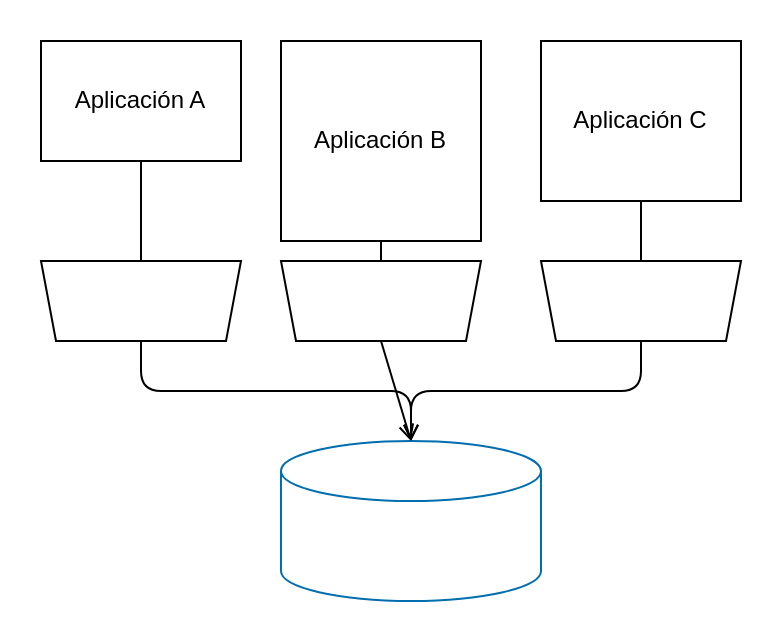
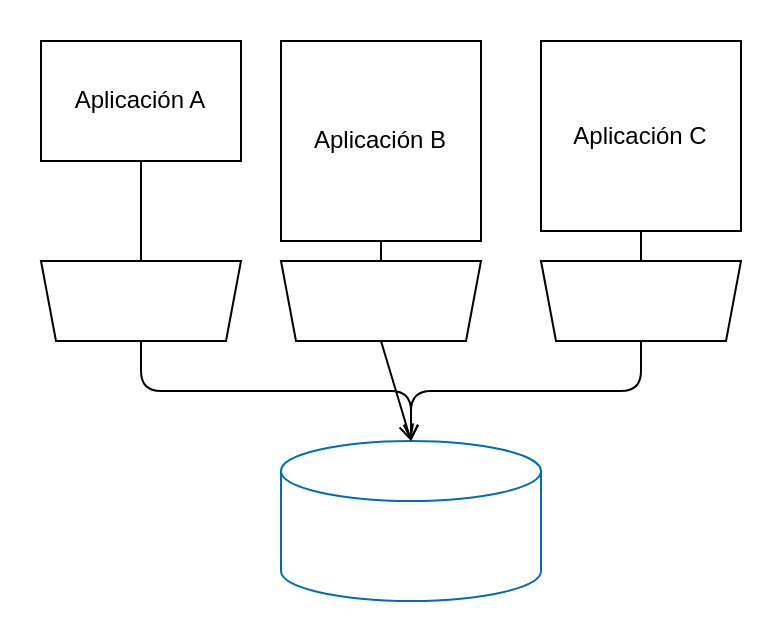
  <mxCell id="0" />
  <mxCell id="1" parent="0" />
  <mxCell id="2" value="Aplicación A" style="rounded=0;whiteSpace=wrap;html=1;strokeColor=light-dark(#000000,#006EAF);fontColor=light-dark(#000000,#006EAF);fillColor=none;direction=south;" parent="1" vertex="1"><mxGeometry x="20" y="20" width="100" height="60" as="geometry" /></mxCell>
  <mxCell id="3" value="Aplicación B" style="rounded=0;whiteSpace=wrap;html=1;strokeColor=light-dark(#000000,#006EAF);fontColor=light-dark(#000000,#006EAF);fillColor=none;direction=south;" parent="1" vertex="1"><mxGeometry x="140" y="20" width="100" height="100" as="geometry" /></mxCell>
  <mxCell id="4" value="" style="edgeStyle=orthogonalEdgeStyle;html=1;endArrow=open;endFill=0;strokeColor=light-dark(#000000,#006EAF);fontColor=light-dark(#000000,#006EAF);exitX=0.5;exitY=1;exitDx=0;exitDy=0;entryX=0.5;entryY=0;entryDx=0;entryDy=0;entryPerimeter=0;" parent="1" source="9" target="10" edge="1"><mxGeometry relative="1" as="geometry"><mxPoint x="245" y="228.784" as="sourcePoint" /><mxPoint x="330.755" y="200.971" as="targetPoint" /></mxGeometry></mxCell>
  <mxCell id="5" value="" style="edgeStyle=orthogonalEdgeStyle;html=1;endArrow=open;endFill=0;strokeColor=light-dark(#000000,#006EAF);fontColor=light-dark(#000000,#006EAF);exitX=0.5;exitY=1;exitDx=0;exitDy=0;" parent="1" source="6" target="10" edge="1"><mxGeometry relative="1" as="geometry"><mxPoint x="151.25" y="210" as="targetPoint" /></mxGeometry></mxCell>
  <mxCell id="6" value="" style="verticalLabelPosition=middle;verticalAlign=middle;html=1;shape=trapezoid;perimeter=trapezoidPerimeter;whiteSpace=wrap;size=0.075;arcSize=10;flipV=1;labelPosition=center;align=center;rotation=0;strokeColor=light-dark(#000000,#006EAF);fontColor=light-dark(#000000,#006EAF);fillColor=none;" parent="1" vertex="1"><mxGeometry x="20" y="130" width="100" height="40" as="geometry" /></mxCell>
- <mxCell id="7" value="Aplicación C" style="rounded=0;whiteSpace=wrap;html=1;strokeColor=light-dark(#000000,#006EAF);fontColor=light-dark(#000000,#006EAF);fillColor=none;direction=south;" vertex="1" parent="1"><mxGeometry x="270" y="20" width="100" height="80" as="geometry" /></mxCell>
+ <mxCell id="7" value="Aplicación C" style="rounded=0;whiteSpace=wrap;html=1;strokeColor=light-dark(#000000,#006EAF);fontColor=light-dark(#000000,#006EAF);fillColor=none;direction=south;" vertex="1" parent="1"><mxGeometry x="270" y="20" width="100" height="95" as="geometry" /></mxCell>
  <mxCell id="8" value="" style="verticalLabelPosition=middle;verticalAlign=middle;html=1;shape=trapezoid;perimeter=trapezoidPerimeter;whiteSpace=wrap;size=0.075;arcSize=10;flipV=1;labelPosition=center;align=center;rotation=0;strokeColor=light-dark(#000000,#006EAF);fontColor=light-dark(#000000,#006EAF);fillColor=none;" vertex="1" parent="1"><mxGeometry x="140" y="130" width="100" height="40" as="geometry" /></mxCell>
  <mxCell id="9" value="" style="verticalLabelPosition=middle;verticalAlign=middle;html=1;shape=trapezoid;perimeter=trapezoidPerimeter;whiteSpace=wrap;size=0.075;arcSize=10;flipV=1;labelPosition=center;align=center;rotation=0;strokeColor=light-dark(#000000,#006EAF);fontColor=light-dark(#000000,#006EAF);fillColor=none;" vertex="1" parent="1"><mxGeometry x="270" y="130" width="100" height="40" as="geometry" /></mxCell>
  <mxCell id="10" value="Base de datos compartida" style="shape=cylinder3;whiteSpace=wrap;html=1;boundedLbl=1;backgroundOutline=1;size=15;fillColor=none;fontColor=light-dark(#FFFFFF,#006EAF);strokeColor=light-dark(#006EAF,#006EAF);" vertex="1" parent="1"><mxGeometry x="140" y="220" width="130" height="80" as="geometry" /></mxCell>
  <mxCell id="11" value="" style="edgeStyle=none;html=1;endArrow=open;endFill=0;strokeColor=light-dark(#000000,#006EAF);fontColor=light-dark(#000000,#006EAF);exitX=0.5;exitY=1;exitDx=0;exitDy=0;entryX=0.5;entryY=0;entryDx=0;entryDy=0;entryPerimeter=0;" edge="1" parent="1" source="8" target="10"><mxGeometry relative="1" as="geometry"><mxPoint x="330" y="175" as="sourcePoint" /><mxPoint x="200" y="230" as="targetPoint" /></mxGeometry></mxCell>
  <mxCell id="12" value="" style="edgeStyle=none;html=1;endArrow=none;endFill=0;strokeColor=light-dark(#000000,#006EAF);fontColor=none;noLabel=1;" edge="1" parent="1" source="2" target="6"><mxGeometry relative="1" as="geometry"><mxPoint x="200" y="190" as="sourcePoint" /><mxPoint x="200" y="230" as="targetPoint" /><Array as="points" /></mxGeometry></mxCell>
  <mxCell id="13" value="" style="edgeStyle=none;html=1;endArrow=none;endFill=0;strokeColor=light-dark(#000000,#006EAF);fontColor=none;noLabel=1;" edge="1" parent="1" source="3" target="8"><mxGeometry relative="1" as="geometry"><mxPoint x="80" y="110" as="sourcePoint" /><mxPoint x="80" y="150" as="targetPoint" /><Array as="points" /></mxGeometry></mxCell>
  <mxCell id="14" value="" style="edgeStyle=none;html=1;endArrow=none;endFill=0;strokeColor=light-dark(#000000,#006EAF);fontColor=none;noLabel=1;" edge="1" parent="1" source="7" target="9"><mxGeometry relative="1" as="geometry"><mxPoint x="200" y="110" as="sourcePoint" /><mxPoint x="200" y="150" as="targetPoint" /><Array as="points" /></mxGeometry></mxCell>
